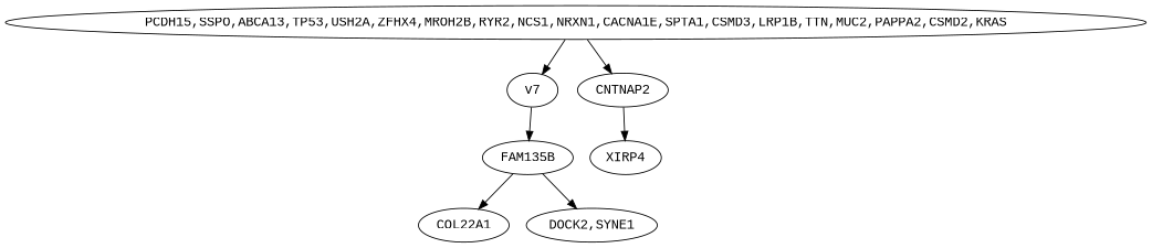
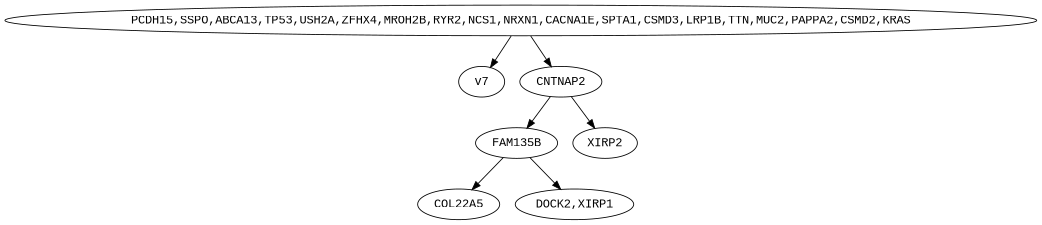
  digraph {
    fontname="Liberation Mono"
    node [fontname="Liberation Mono"]
    edge [fontname="Liberation Mono"]
    n1 [label=FAM135B]
-   n2 [label=COL22A1]
-   n3 [label="DOCK2,SYNE1"]
+   n2 [label=COL22A5]
+   n3 [label="DOCK2,XIRP1"]
    v7
    n5 [label=CNTNAP2]
-   n6 [label=XIRP4]
+   n6 [label=XIRP2]
    n7 [label="PCDH15,SSPO,ABCA13,TP53,USH2A,ZFHX4,MROH2B,RYR2,NCS1,NRXN1,CACNA1E,SPTA1,CSMD3,LRP1B,TTN,MUC2,PAPPA2,CSMD2,KRAS"]
    n1 -> n2
    n1 -> n3
-   v7 -> n1
+   n5 -> n1
    n5 -> n6
    n7 -> v7
    n7 -> n5
  }
